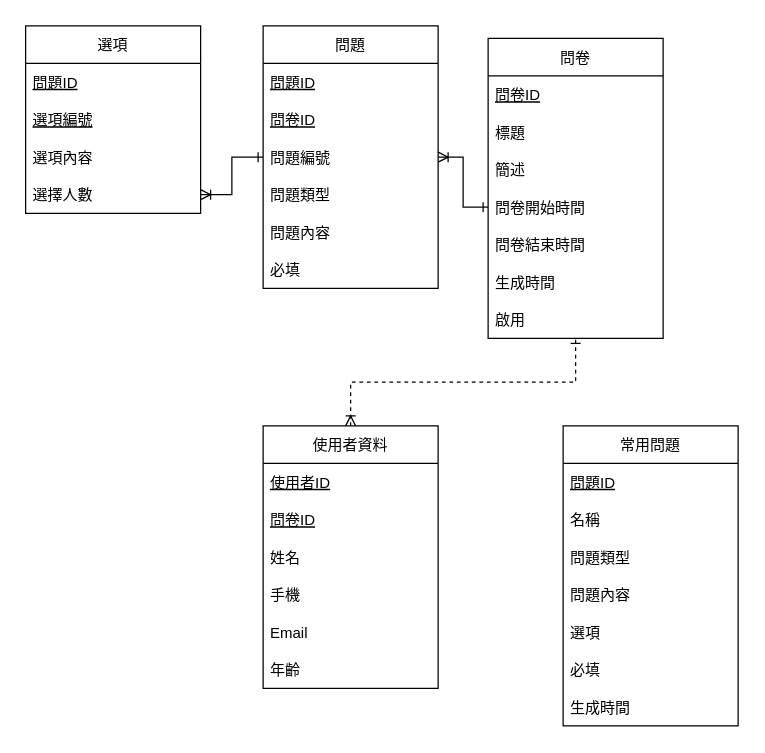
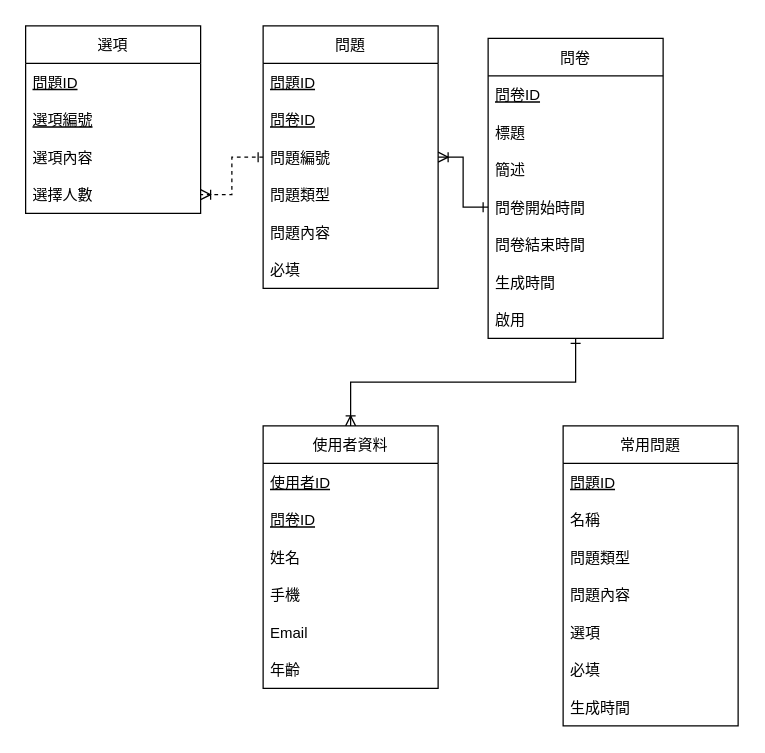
  <mxCell id="0" />
  <mxCell id="1" parent="0" />
  <mxCell id="2" value="問卷" style="swimlane;fontStyle=0;childLayout=stackLayout;horizontal=1;startSize=30;horizontalStack=0;resizeParent=1;resizeParentMax=0;resizeLast=0;collapsible=1;marginBottom=0;" parent="1" vertex="1"><mxGeometry x="390" y="30" width="140" height="240" as="geometry" /></mxCell>
  <mxCell id="3" value="問卷ID" style="text;strokeColor=none;fillColor=none;align=left;verticalAlign=middle;spacingLeft=4;spacingRight=4;overflow=hidden;points=[[0,0.5],[1,0.5]];portConstraint=eastwest;rotatable=0;fontStyle=4" parent="2" vertex="1"><mxGeometry y="30" width="140" height="30" as="geometry" /></mxCell>
  <mxCell id="4" value="標題" style="text;strokeColor=none;fillColor=none;align=left;verticalAlign=middle;spacingLeft=4;spacingRight=4;overflow=hidden;points=[[0,0.5],[1,0.5]];portConstraint=eastwest;rotatable=0;" parent="2" vertex="1"><mxGeometry y="60" width="140" height="30" as="geometry" /></mxCell>
  <mxCell id="5" value="簡述" style="text;strokeColor=none;fillColor=none;align=left;verticalAlign=middle;spacingLeft=4;spacingRight=4;overflow=hidden;points=[[0,0.5],[1,0.5]];portConstraint=eastwest;rotatable=0;" parent="2" vertex="1"><mxGeometry y="90" width="140" height="30" as="geometry" /></mxCell>
  <mxCell id="6" value="問卷開始時間" style="text;strokeColor=none;fillColor=none;align=left;verticalAlign=middle;spacingLeft=4;spacingRight=4;overflow=hidden;points=[[0,0.5],[1,0.5]];portConstraint=eastwest;rotatable=0;" parent="2" vertex="1"><mxGeometry y="120" width="140" height="30" as="geometry" /></mxCell>
  <mxCell id="7" value="問卷結束時間" style="text;strokeColor=none;fillColor=none;align=left;verticalAlign=middle;spacingLeft=4;spacingRight=4;overflow=hidden;points=[[0,0.5],[1,0.5]];portConstraint=eastwest;rotatable=0;" parent="2" vertex="1"><mxGeometry y="150" width="140" height="30" as="geometry" /></mxCell>
  <mxCell id="8" value="生成時間" style="text;strokeColor=none;fillColor=none;align=left;verticalAlign=middle;spacingLeft=4;spacingRight=4;overflow=hidden;points=[[0,0.5],[1,0.5]];portConstraint=eastwest;rotatable=0;" parent="2" vertex="1"><mxGeometry y="180" width="140" height="30" as="geometry" /></mxCell>
  <mxCell id="9" value="啟用" style="text;strokeColor=none;fillColor=none;align=left;verticalAlign=middle;spacingLeft=4;spacingRight=4;overflow=hidden;points=[[0,0.5],[1,0.5]];portConstraint=eastwest;rotatable=0;" parent="2" vertex="1"><mxGeometry y="210" width="140" height="30" as="geometry" /></mxCell>
  <mxCell id="10" value="選項" style="swimlane;fontStyle=0;childLayout=stackLayout;horizontal=1;startSize=30;horizontalStack=0;resizeParent=1;resizeParentMax=0;resizeLast=0;collapsible=1;marginBottom=0;" parent="1" vertex="1"><mxGeometry x="20" y="20" width="140" height="150" as="geometry" /></mxCell>
  <mxCell id="11" value="問題ID" style="text;strokeColor=none;fillColor=none;align=left;verticalAlign=middle;spacingLeft=4;spacingRight=4;overflow=hidden;points=[[0,0.5],[1,0.5]];portConstraint=eastwest;rotatable=0;fontStyle=4" parent="10" vertex="1"><mxGeometry y="30" width="140" height="30" as="geometry" /></mxCell>
  <mxCell id="12" value="選項編號" style="text;strokeColor=none;fillColor=none;align=left;verticalAlign=middle;spacingLeft=4;spacingRight=4;overflow=hidden;points=[[0,0.5],[1,0.5]];portConstraint=eastwest;rotatable=0;fontStyle=4" parent="10" vertex="1"><mxGeometry y="60" width="140" height="30" as="geometry" /></mxCell>
  <mxCell id="13" value="選項內容" style="text;strokeColor=none;fillColor=none;align=left;verticalAlign=middle;spacingLeft=4;spacingRight=4;overflow=hidden;points=[[0,0.5],[1,0.5]];portConstraint=eastwest;rotatable=0;" parent="10" vertex="1"><mxGeometry y="90" width="140" height="30" as="geometry" /></mxCell>
  <mxCell id="14" value="選擇人數" style="text;strokeColor=none;fillColor=none;align=left;verticalAlign=middle;spacingLeft=4;spacingRight=4;overflow=hidden;points=[[0,0.5],[1,0.5]];portConstraint=eastwest;rotatable=0;" vertex="1" parent="10"><mxGeometry y="120" width="140" height="30" as="geometry" /></mxCell>
  <mxCell id="15" value="" style="edgeStyle=orthogonalEdgeStyle;rounded=0;orthogonalLoop=1;jettySize=auto;html=1;endArrow=ERone;endFill=0;startArrow=ERoneToMany;startFill=0;" edge="1" parent="1" source="16" target="6"><mxGeometry relative="1" as="geometry" /></mxCell>
  <mxCell id="16" value="問題" style="swimlane;fontStyle=0;childLayout=stackLayout;horizontal=1;startSize=30;horizontalStack=0;resizeParent=1;resizeParentMax=0;resizeLast=0;collapsible=1;marginBottom=0;" parent="1" vertex="1"><mxGeometry x="210" y="20" width="140" height="210" as="geometry" /></mxCell>
  <mxCell id="17" value="問題ID" style="text;strokeColor=none;fillColor=none;align=left;verticalAlign=middle;spacingLeft=4;spacingRight=4;overflow=hidden;points=[[0,0.5],[1,0.5]];portConstraint=eastwest;rotatable=0;fontStyle=4" parent="16" vertex="1"><mxGeometry y="30" width="140" height="30" as="geometry" /></mxCell>
  <mxCell id="18" value="問卷ID" style="text;strokeColor=none;fillColor=none;align=left;verticalAlign=middle;spacingLeft=4;spacingRight=4;overflow=hidden;points=[[0,0.5],[1,0.5]];portConstraint=eastwest;rotatable=0;fontStyle=4" parent="16" vertex="1"><mxGeometry y="60" width="140" height="30" as="geometry" /></mxCell>
  <mxCell id="19" value="問題編號" style="text;strokeColor=none;fillColor=none;align=left;verticalAlign=middle;spacingLeft=4;spacingRight=4;overflow=hidden;points=[[0,0.5],[1,0.5]];portConstraint=eastwest;rotatable=0;" vertex="1" parent="16"><mxGeometry y="90" width="140" height="30" as="geometry" /></mxCell>
  <mxCell id="20" value="問題類型" style="text;strokeColor=none;fillColor=none;align=left;verticalAlign=middle;spacingLeft=4;spacingRight=4;overflow=hidden;points=[[0,0.5],[1,0.5]];portConstraint=eastwest;rotatable=0;" vertex="1" parent="16"><mxGeometry y="120" width="140" height="30" as="geometry" /></mxCell>
  <mxCell id="21" value="問題內容" style="text;strokeColor=none;fillColor=none;align=left;verticalAlign=middle;spacingLeft=4;spacingRight=4;overflow=hidden;points=[[0,0.5],[1,0.5]];portConstraint=eastwest;rotatable=0;" parent="16" vertex="1"><mxGeometry y="150" width="140" height="30" as="geometry" /></mxCell>
  <mxCell id="22" value="必填" style="text;strokeColor=none;fillColor=none;align=left;verticalAlign=middle;spacingLeft=4;spacingRight=4;overflow=hidden;points=[[0,0.5],[1,0.5]];portConstraint=eastwest;rotatable=0;" vertex="1" parent="16"><mxGeometry y="180" width="140" height="30" as="geometry" /></mxCell>
- <mxCell id="23" style="edgeStyle=orthogonalEdgeStyle;rounded=0;orthogonalLoop=1;jettySize=auto;html=1;exitX=0.5;exitY=0;exitDx=0;exitDy=0;entryX=0.5;entryY=1;entryDx=0;entryDy=0;startArrow=ERoneToMany;startFill=0;endArrow=ERone;endFill=0;dashed=1;" edge="1" parent="1" source="24" target="2"><mxGeometry relative="1" as="geometry" /></mxCell>
+ <mxCell id="23" style="edgeStyle=orthogonalEdgeStyle;rounded=0;orthogonalLoop=1;jettySize=auto;html=1;exitX=0.5;exitY=0;exitDx=0;exitDy=0;entryX=0.5;entryY=1;entryDx=0;entryDy=0;startArrow=ERoneToMany;startFill=0;endArrow=ERone;endFill=0;" edge="1" parent="1" source="24" target="2"><mxGeometry relative="1" as="geometry" /></mxCell>
  <mxCell id="24" value="使用者資料" style="swimlane;fontStyle=0;childLayout=stackLayout;horizontal=1;startSize=30;horizontalStack=0;resizeParent=1;resizeParentMax=0;resizeLast=0;collapsible=1;marginBottom=0;" vertex="1" parent="1"><mxGeometry x="210" y="340" width="140" height="210" as="geometry" /></mxCell>
  <mxCell id="25" value="使用者ID" style="text;strokeColor=none;fillColor=none;align=left;verticalAlign=middle;spacingLeft=4;spacingRight=4;overflow=hidden;points=[[0,0.5],[1,0.5]];portConstraint=eastwest;rotatable=0;fontStyle=4" vertex="1" parent="24"><mxGeometry y="30" width="140" height="30" as="geometry" /></mxCell>
  <mxCell id="26" value="問卷ID" style="text;strokeColor=none;fillColor=none;align=left;verticalAlign=middle;spacingLeft=4;spacingRight=4;overflow=hidden;points=[[0,0.5],[1,0.5]];portConstraint=eastwest;rotatable=0;fontStyle=4" vertex="1" parent="24"><mxGeometry y="60" width="140" height="30" as="geometry" /></mxCell>
  <mxCell id="27" value="姓名" style="text;strokeColor=none;fillColor=none;align=left;verticalAlign=middle;spacingLeft=4;spacingRight=4;overflow=hidden;points=[[0,0.5],[1,0.5]];portConstraint=eastwest;rotatable=0;" vertex="1" parent="24"><mxGeometry y="90" width="140" height="30" as="geometry" /></mxCell>
  <mxCell id="28" value="手機" style="text;strokeColor=none;fillColor=none;align=left;verticalAlign=middle;spacingLeft=4;spacingRight=4;overflow=hidden;points=[[0,0.5],[1,0.5]];portConstraint=eastwest;rotatable=0;" vertex="1" parent="24"><mxGeometry y="120" width="140" height="30" as="geometry" /></mxCell>
  <mxCell id="29" value="Email" style="text;strokeColor=none;fillColor=none;align=left;verticalAlign=middle;spacingLeft=4;spacingRight=4;overflow=hidden;points=[[0,0.5],[1,0.5]];portConstraint=eastwest;rotatable=0;" vertex="1" parent="24"><mxGeometry y="150" width="140" height="30" as="geometry" /></mxCell>
  <mxCell id="30" value="年齡" style="text;strokeColor=none;fillColor=none;align=left;verticalAlign=middle;spacingLeft=4;spacingRight=4;overflow=hidden;points=[[0,0.5],[1,0.5]];portConstraint=eastwest;rotatable=0;" vertex="1" parent="24"><mxGeometry y="180" width="140" height="30" as="geometry" /></mxCell>
  <mxCell id="31" value="常用問題" style="swimlane;fontStyle=0;childLayout=stackLayout;horizontal=1;startSize=30;horizontalStack=0;resizeParent=1;resizeParentMax=0;resizeLast=0;collapsible=1;marginBottom=0;" vertex="1" parent="1"><mxGeometry x="450" y="340" width="140" height="240" as="geometry" /></mxCell>
  <mxCell id="32" value="問題ID" style="text;strokeColor=none;fillColor=none;align=left;verticalAlign=middle;spacingLeft=4;spacingRight=4;overflow=hidden;points=[[0,0.5],[1,0.5]];portConstraint=eastwest;rotatable=0;fontStyle=4" vertex="1" parent="31"><mxGeometry y="30" width="140" height="30" as="geometry" /></mxCell>
  <mxCell id="33" value="名稱" style="text;strokeColor=none;fillColor=none;align=left;verticalAlign=middle;spacingLeft=4;spacingRight=4;overflow=hidden;points=[[0,0.5],[1,0.5]];portConstraint=eastwest;rotatable=0;" vertex="1" parent="31"><mxGeometry y="60" width="140" height="30" as="geometry" /></mxCell>
  <mxCell id="34" value="問題類型" style="text;strokeColor=none;fillColor=none;align=left;verticalAlign=middle;spacingLeft=4;spacingRight=4;overflow=hidden;points=[[0,0.5],[1,0.5]];portConstraint=eastwest;rotatable=0;" vertex="1" parent="31"><mxGeometry y="90" width="140" height="30" as="geometry" /></mxCell>
  <mxCell id="35" value="問題內容" style="text;strokeColor=none;fillColor=none;align=left;verticalAlign=middle;spacingLeft=4;spacingRight=4;overflow=hidden;points=[[0,0.5],[1,0.5]];portConstraint=eastwest;rotatable=0;" vertex="1" parent="31"><mxGeometry y="120" width="140" height="30" as="geometry" /></mxCell>
  <mxCell id="36" value="選項" style="text;strokeColor=none;fillColor=none;align=left;verticalAlign=middle;spacingLeft=4;spacingRight=4;overflow=hidden;points=[[0,0.5],[1,0.5]];portConstraint=eastwest;rotatable=0;" vertex="1" parent="31"><mxGeometry y="150" width="140" height="30" as="geometry" /></mxCell>
  <mxCell id="37" value="必填" style="text;strokeColor=none;fillColor=none;align=left;verticalAlign=middle;spacingLeft=4;spacingRight=4;overflow=hidden;points=[[0,0.5],[1,0.5]];portConstraint=eastwest;rotatable=0;" vertex="1" parent="31"><mxGeometry y="180" width="140" height="30" as="geometry" /></mxCell>
  <mxCell id="38" value="生成時間" style="text;strokeColor=none;fillColor=none;align=left;verticalAlign=middle;spacingLeft=4;spacingRight=4;overflow=hidden;points=[[0,0.5],[1,0.5]];portConstraint=eastwest;rotatable=0;" vertex="1" parent="31"><mxGeometry y="210" width="140" height="30" as="geometry" /></mxCell>
- <mxCell id="39" value="" style="edgeStyle=orthogonalEdgeStyle;rounded=0;orthogonalLoop=1;jettySize=auto;html=1;endArrow=ERoneToMany;endFill=0;startArrow=ERone;startFill=0;" edge="1" parent="1" source="19" target="14"><mxGeometry relative="1" as="geometry" /></mxCell>
+ <mxCell id="39" value="" style="edgeStyle=orthogonalEdgeStyle;rounded=0;orthogonalLoop=1;jettySize=auto;html=1;endArrow=ERoneToMany;endFill=0;startArrow=ERone;startFill=0;dashed=1;" edge="1" parent="1" source="19" target="14"><mxGeometry relative="1" as="geometry" /></mxCell>
